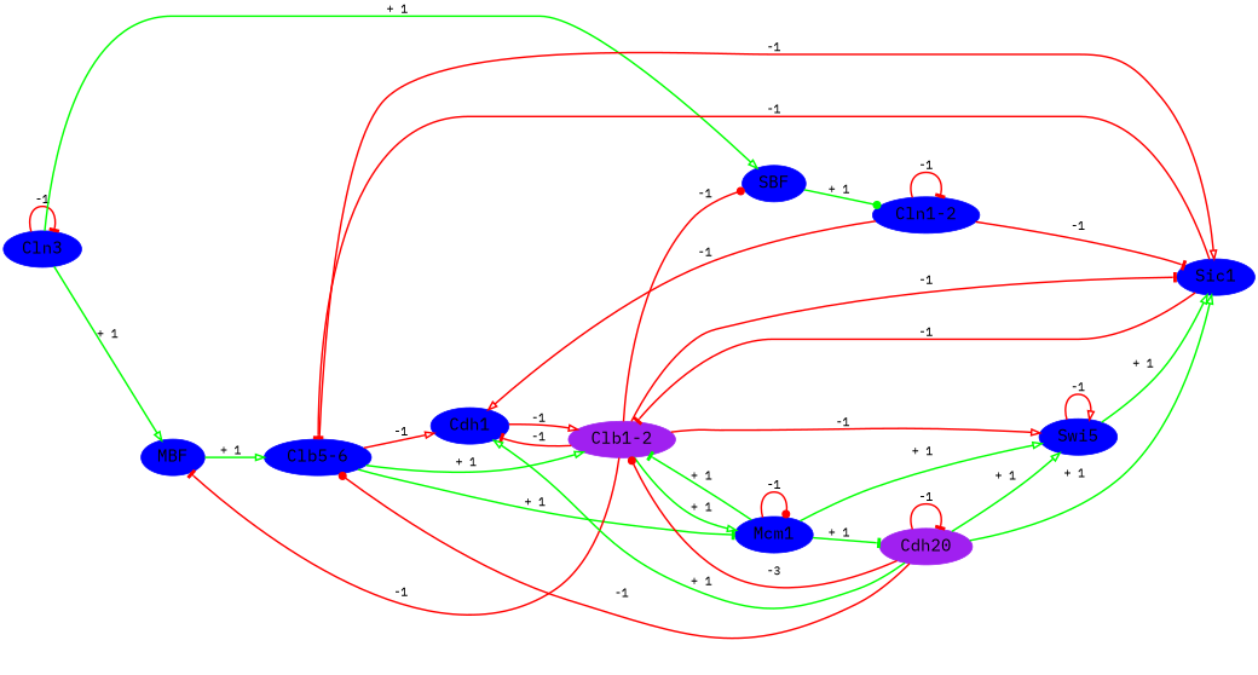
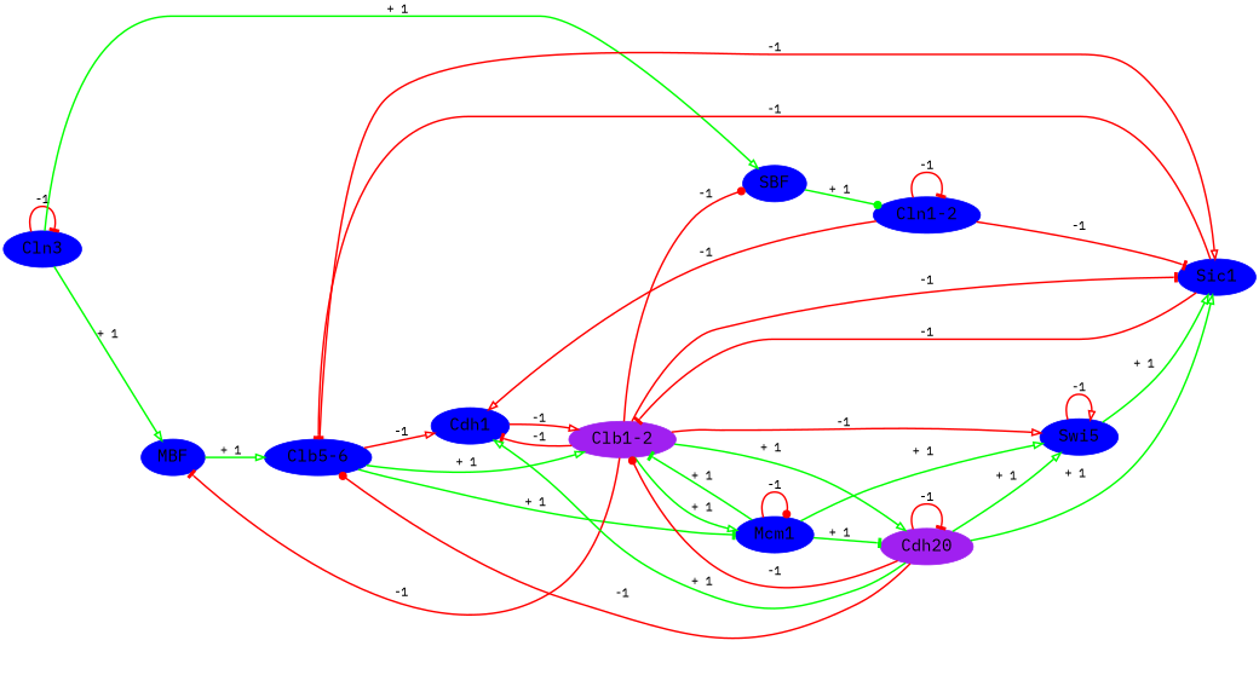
  digraph {
    fontname="IBM Plex Mono"
    nodesep=0.4
    rankdir=LR
    node [color=blue fontname="IBM Plex Mono" fontsize=20 shape=ellipse style=filled]
    edge [arrowhead=onormal color=red fontname="IBM Plex Mono" style=bold]
    Cln3
    MBF
    SBF
    "Clb5-6"
    "Cln1-2"
    Cdh1
    Sic1
    "Clb1-2" [color=purple]
    Mcm1
    Swi5
    n11 [color=purple label=Cdh20]
    Cln3 -> Cln3 [arrowhead=tee label=" -1 "]
    Cln3 -> MBF [color=green label="+ 1 "]
    Cln3 -> SBF [color=green label="+ 1 "]
    MBF -> "Clb5-6" [color=green label="+ 1 "]
    SBF -> "Cln1-2" [arrowhead=dot color=green label="+ 1 "]
    "Clb5-6" -> Cdh1 [label=" -1 "]
    "Clb5-6" -> Sic1 [label=" -1 "]
    "Clb5-6" -> "Clb1-2" [color=green label="+ 1 "]
    "Clb5-6" -> Mcm1 [arrowhead=tee color=green label="+ 1 "]
    "Cln1-2" -> "Cln1-2" [arrowhead=tee label=" -1 "]
    "Cln1-2" -> Cdh1 [label=" -1 "]
    "Cln1-2" -> Sic1 [arrowhead=tee label=" -1 "]
    Cdh1 -> "Clb1-2" [label=" -1 "]
    Sic1 -> "Clb5-6" [arrowhead=tee label=" -1 "]
    Sic1 -> "Clb1-2" [arrowhead=tee label=" -1 "]
    "Clb1-2" -> MBF [arrowhead=tee label=" -1 "]
    "Clb1-2" -> SBF [arrowhead=dot label=" -1 "]
    "Clb1-2" -> Cdh1 [arrowhead=tee label=" -1 "]
    "Clb1-2" -> Sic1 [arrowhead=tee label=" -1 "]
    "Clb1-2" -> Mcm1 [color=green label="+ 1 "]
    "Clb1-2" -> Swi5 [label=" -1 "]
+   "Clb1-2" -> n11 [color=green label="+ 1 "]
    Mcm1 -> "Clb1-2" [arrowhead=tee color=green label="+ 1 "]
    Mcm1 -> Mcm1 [arrowhead=dot label=" -1 "]
    Mcm1 -> Swi5 [color=green label="+ 1 "]
    Mcm1 -> n11 [arrowhead=tee color=green label="+ 1 "]
    Swi5 -> Sic1 [color=green label="+ 1 "]
    Swi5 -> Swi5 [label=" -1 "]
    n11 -> "Clb5-6" [arrowhead=dot label=" -1 "]
    n11 -> Cdh1 [color=green label="+ 1 "]
    n11 -> Sic1 [color=green label="+ 1 "]
-   n11 -> "Clb1-2" [arrowhead=dot label=" -3 "]
+   n11 -> "Clb1-2" [arrowhead=dot label=" -1 "]
    n11 -> Swi5 [color=green label="+ 1 "]
    n11 -> n11 [arrowhead=tee label=" -1 "]
  }
